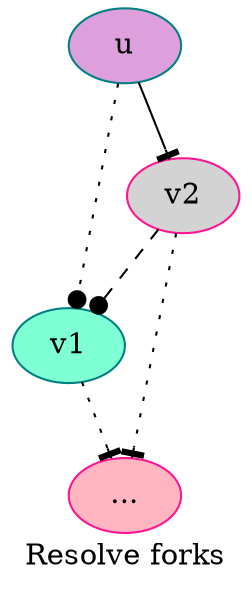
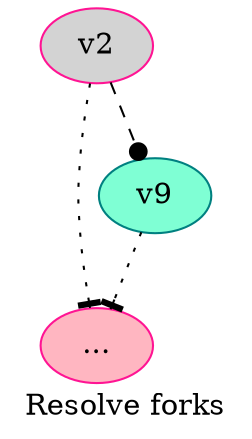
  digraph {
    label="Resolve forks"
    rankdir=TB
    node [color=deeppink style=filled]
    edge [arrowhead=tee style=dotted]
    n1 [fillcolor=lightpink label="..."]
-   u [color=teal fillcolor=plum]
-   v1 [color=teal fillcolor=aquamarine]
+   v1 [color=teal fillcolor=aquamarine label=v9]
    v2 [fillcolor=lightgrey]
-   u -> v1 [arrowhead=dot]
-   u -> v2 [style=solid]
    v1 -> n1
    v2 -> n1
    v2 -> v1 [arrowhead=dot style=dashed]
  }
